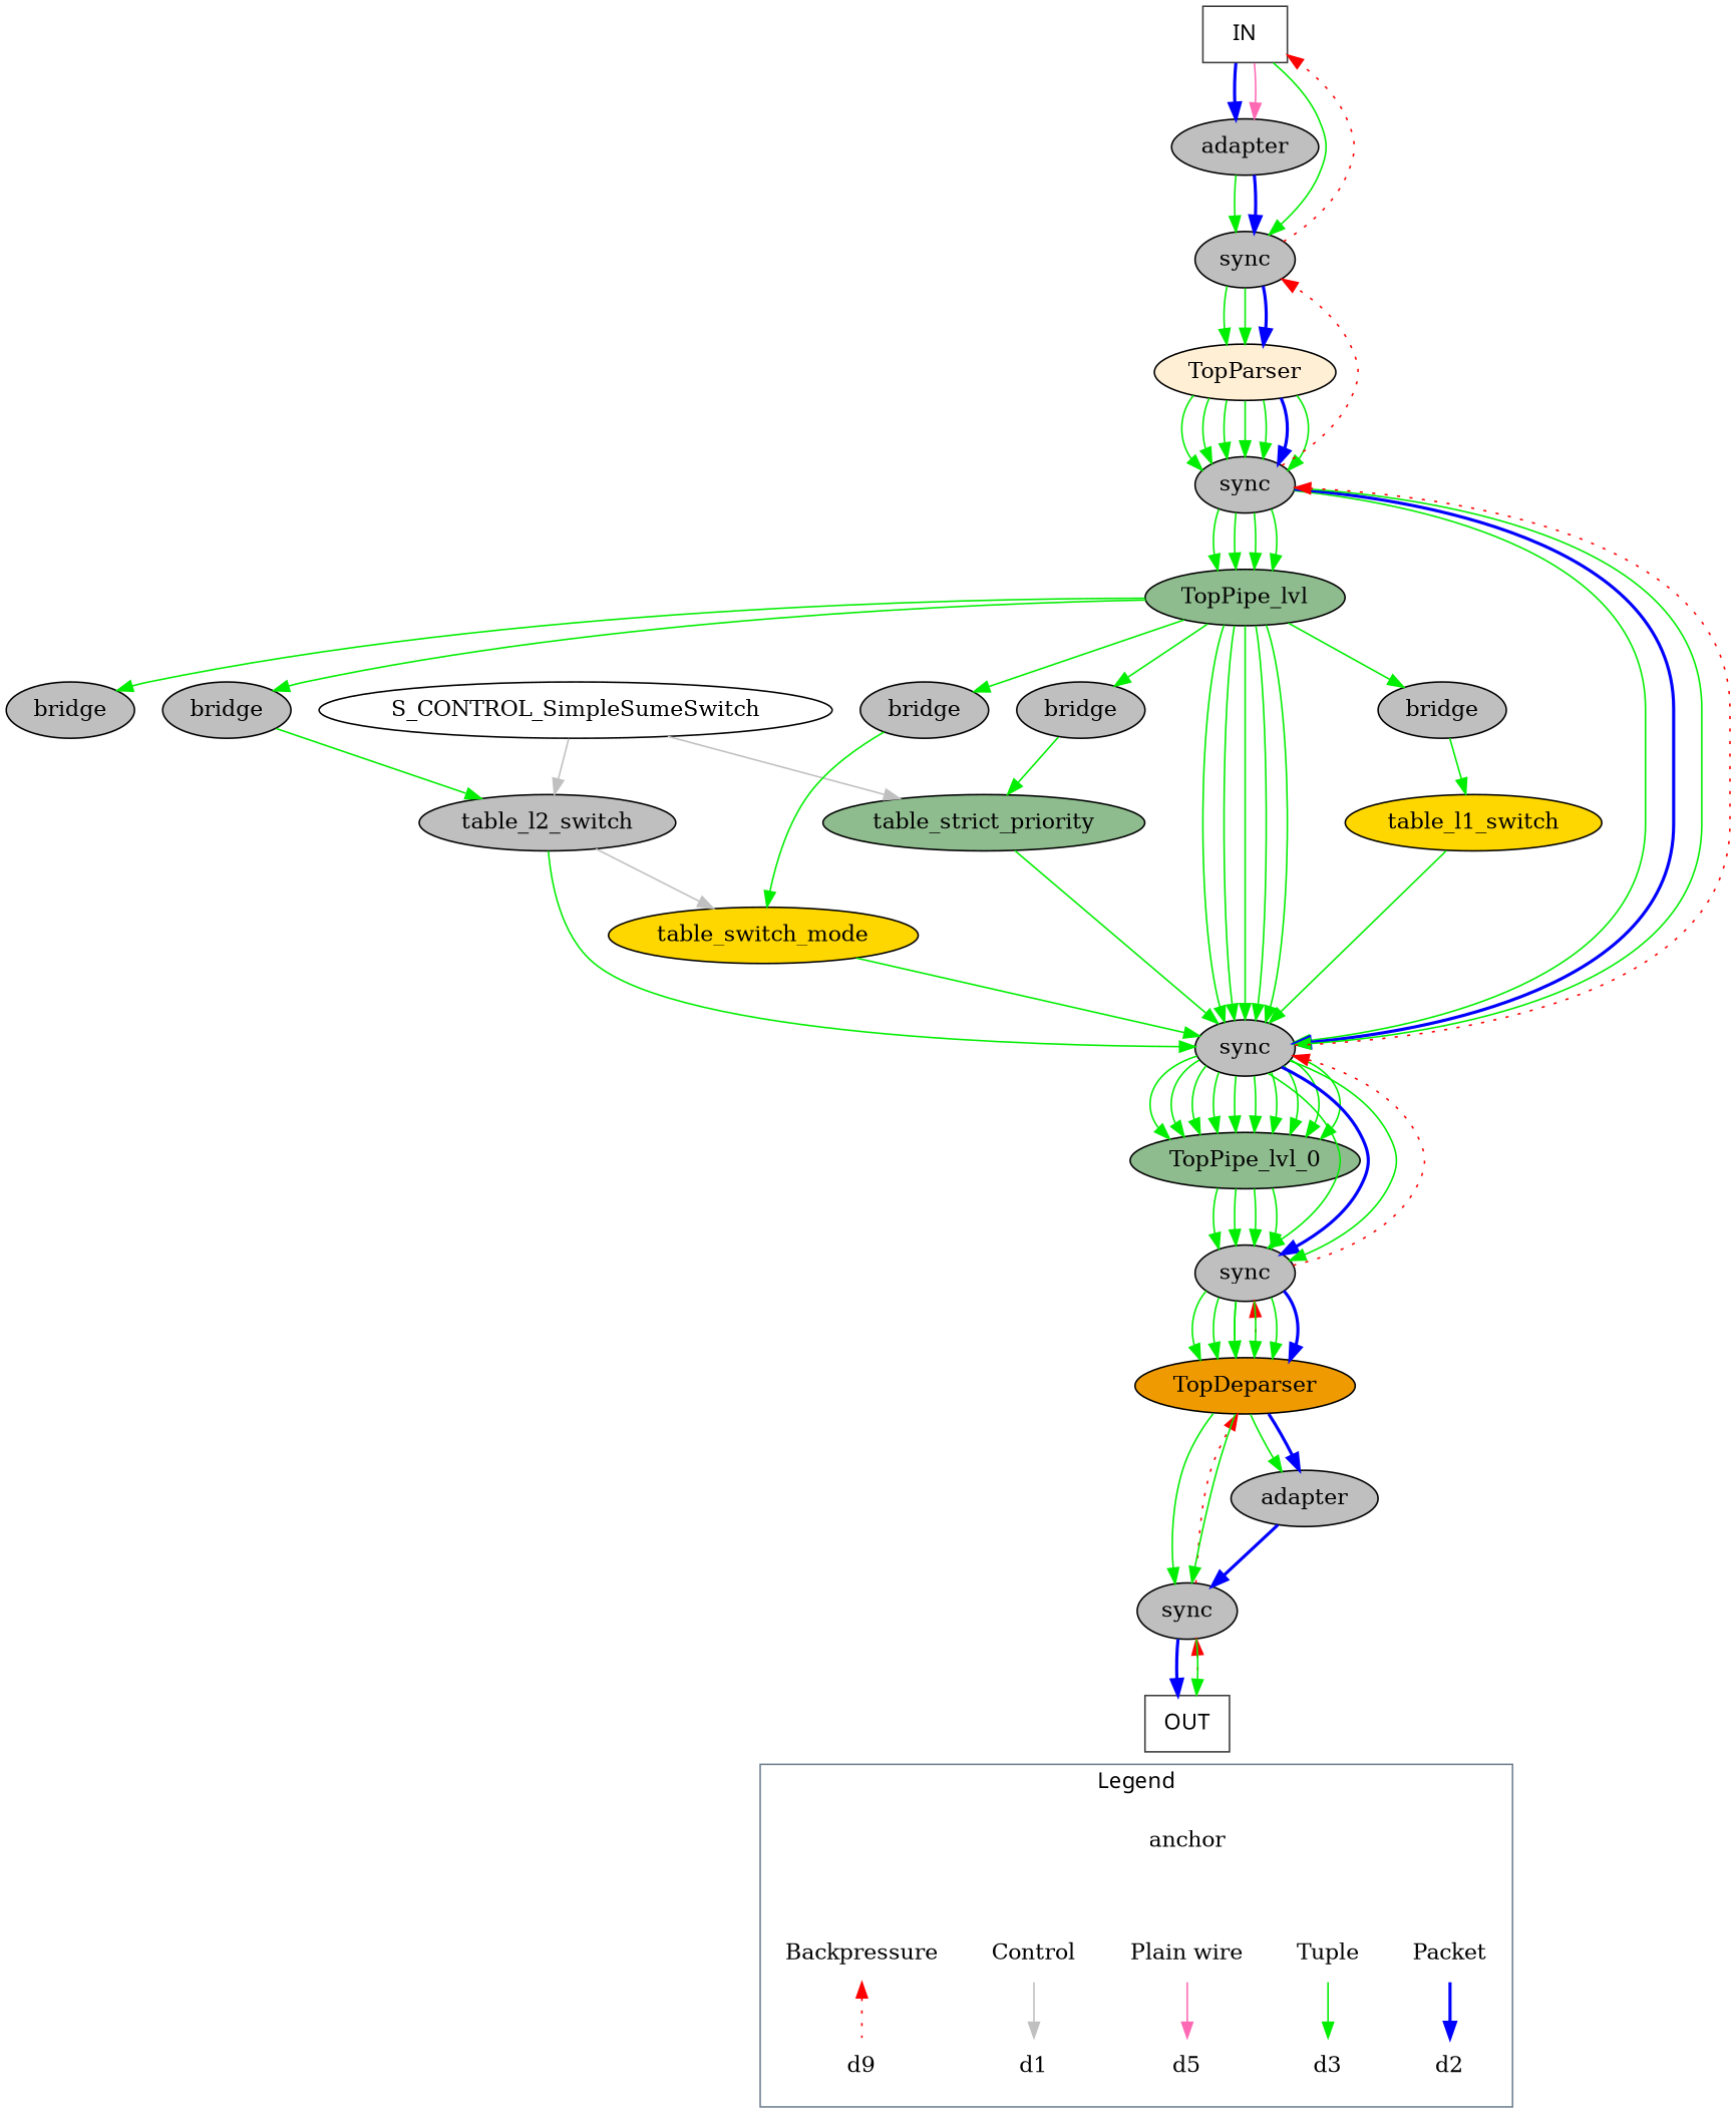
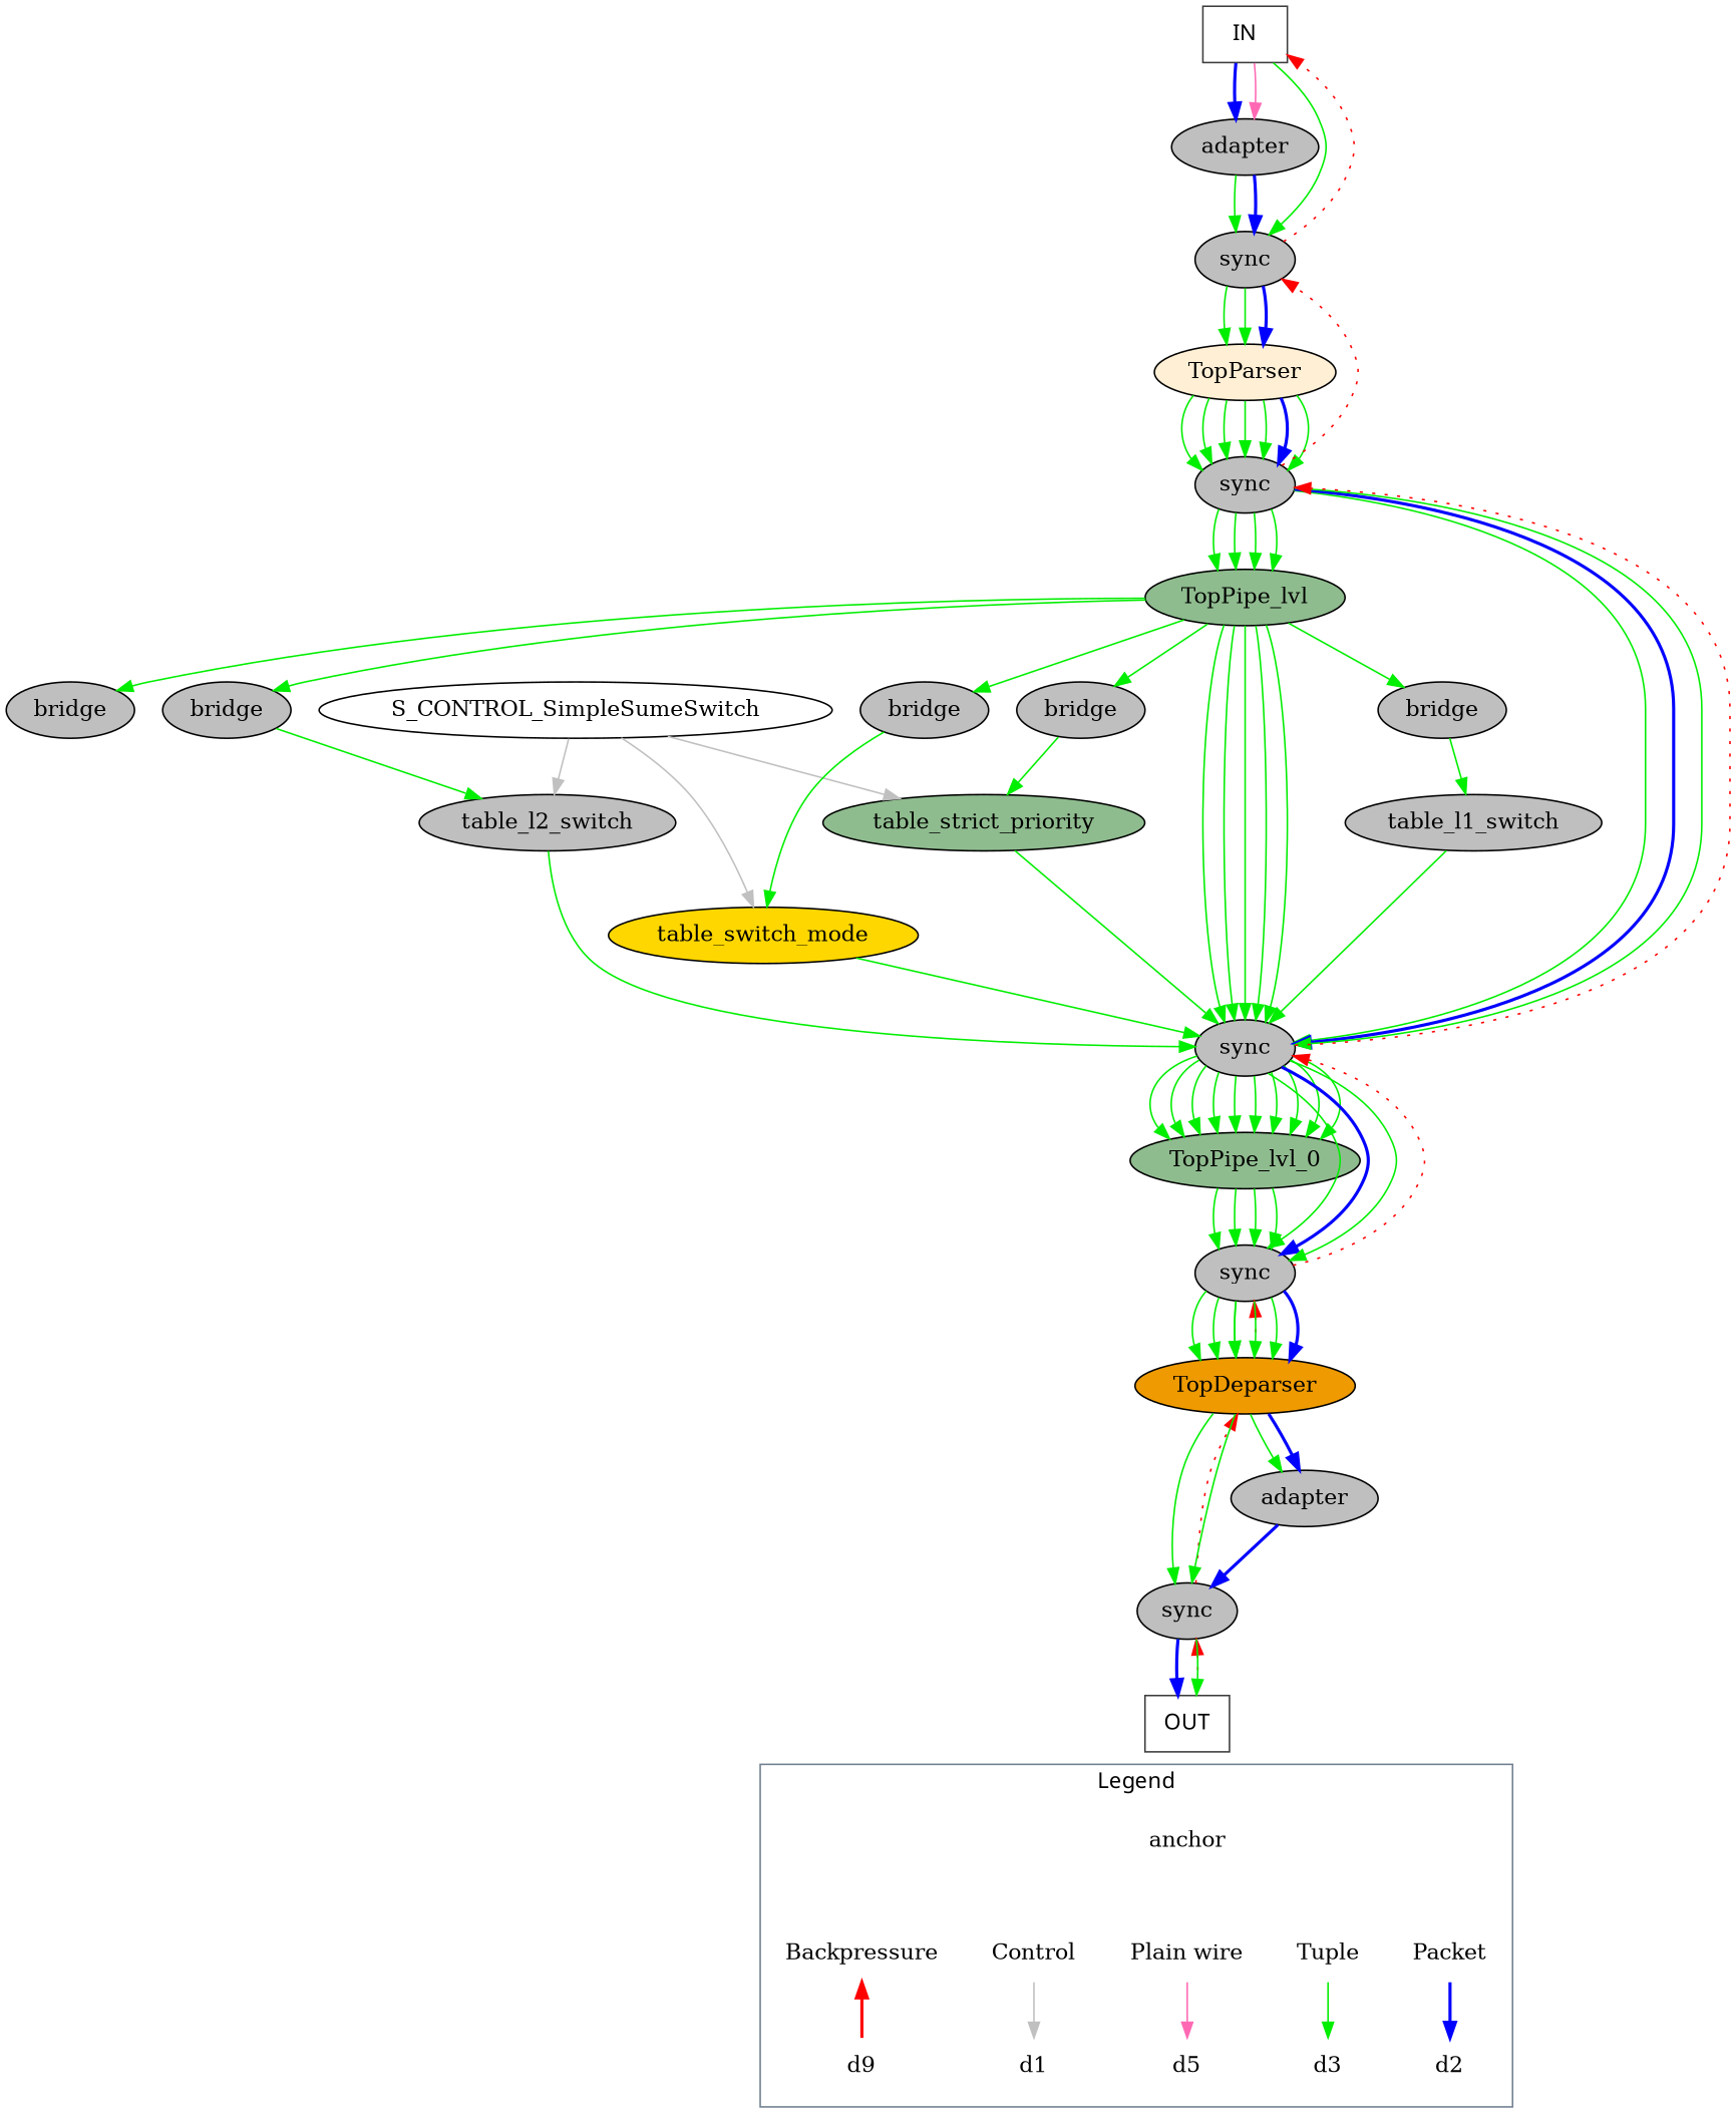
  digraph {
    rankdir=TB
    node [style=filled]
    edge [color=green2]
    n1 [label=Backpressure shape=plaintext style=""]
    n2 [label=d9 shape=plaintext style=""]
    n3 [label=Control shape=plaintext style=""]
    d1 [shape=plaintext style=""]
    n5 [label="Plain wire" shape=plaintext style=""]
    d5 [shape=plaintext style=""]
    n7 [label=Tuple shape=plaintext style=""]
    d3 [shape=plaintext style=""]
    n9 [label=Packet shape=plaintext style=""]
    d2 [shape=plaintext style=""]
    anchor [shape=plaintext style=""]
    n12 [color=gray24 fontname="times:italic" label=IN shape=box style=""]
    n13 [fillcolor=gray75 label=adapter]
    n14 [fillcolor=gray75 label=sync]
    TopParser [fillcolor=papayawhip]
    S_CONTROL_SimpleSumeSwitch [style=""]
    table_l2_switch [fillcolor=gray75]
    table_strict_priority [fillcolor=darkseagreen]
    table_switch_mode [fillcolor=gold]
    n20 [color=gray24 fontname="times:italic" label=OUT shape=box style=""]
    n21 [fillcolor=gray75 label=sync]
    TopDeparser [fillcolor=orange2]
    n23 [fillcolor=gray75 label=sync]
    TopPipe_lvl [fillcolor=darkseagreen]
    n25 [fillcolor=gray75 label=sync]
    n26 [fillcolor=gray75 label=bridge]
    n27 [fillcolor=gray75 label=bridge]
    n28 [fillcolor=gray75 label=bridge]
    n29 [fillcolor=gray75 label=bridge]
    n30 [fillcolor=gray75 label=bridge]
-   table_l1_switch [fillcolor=gold]
+   table_l1_switch [fillcolor=gray75]
    TopPipe_lvl_0 [fillcolor=darkseagreen]
    n33 [fillcolor=gray75 label=sync]
    n34 [fillcolor=gray75 label=adapter]
    subgraph cluster_1 {
      color=SlateGray
      fontname="times:bold"
      label=Legend
      n1
      n2
      n3
      d1
      n5
      d5
      n7
      d3
      n9
      d2
      anchor
    }
-   n1 -> n2 [color=red dir=back style=dotted]
+   n1 -> n2 [color=red dir=back style=bold]
    n3 -> d1 [color=gray]
    n5 -> d5 [color=hotpink]
    n7 -> d3
    n9 -> d2 [color=blue style=bold]
    anchor -> n1 [style=invis color=""]
    anchor -> n3 [style=invis color=""]
    anchor -> n5 [style=invis color=""]
    anchor -> n7 [style=invis color=""]
    anchor -> n9 [style=invis color=""]
    n12 -> n13 [color=blue style=bold]
    n12 -> n13 [color=hotpink]
    n12 -> n14
    n13 -> n14
    n13 -> n14 [color=blue style=bold]
    n14 -> n12 [color=red constraint=false style=dotted]
    n14 -> TopParser
    n14 -> TopParser
    n14 -> TopParser [color=blue style=bold]
    TopParser -> n23
    TopParser -> n23
    TopParser -> n23
    TopParser -> n23
    TopParser -> n23
    TopParser -> n23 [color=blue style=bold]
    TopParser -> n23
    S_CONTROL_SimpleSumeSwitch -> table_l2_switch [color=gray]
    S_CONTROL_SimpleSumeSwitch -> table_strict_priority [color=gray]
-   table_l2_switch -> table_switch_mode [color=gray]
+   S_CONTROL_SimpleSumeSwitch -> table_switch_mode [color=gray]
    table_l2_switch -> n25
    table_strict_priority -> n25
    table_switch_mode -> n25
    n20 -> anchor [style=invis color=""]
    n20 -> n21 [color=red constraint=false style=dotted]
    n21 -> n20
    n21 -> n20
    n21 -> n20 [color=blue style=bold]
    n21 -> TopDeparser [color=red constraint=false style=dotted]
    TopDeparser -> n21
    TopDeparser -> n21
    TopDeparser -> n33 [color=red constraint=false style=dotted]
    TopDeparser -> n34
    TopDeparser -> n34 [color=blue style=bold]
    n23 -> n14 [color=red constraint=false style=dotted]
    n23 -> TopPipe_lvl
    n23 -> TopPipe_lvl
    n23 -> TopPipe_lvl
    n23 -> TopPipe_lvl
    n23 -> n25
    n23 -> n25 [color=blue style=bold]
    n23 -> n25
    TopPipe_lvl -> n25
    TopPipe_lvl -> n25
    TopPipe_lvl -> n25
    TopPipe_lvl -> n25
    TopPipe_lvl -> n25
    TopPipe_lvl -> n26
    TopPipe_lvl -> n27
    TopPipe_lvl -> n28
    TopPipe_lvl -> n29
    TopPipe_lvl -> n30
    n25 -> n23 [color=red constraint=false style=dotted]
    n25 -> TopPipe_lvl_0
    n25 -> TopPipe_lvl_0
    n25 -> TopPipe_lvl_0
    n25 -> TopPipe_lvl_0
    n25 -> TopPipe_lvl_0
    n25 -> TopPipe_lvl_0
    n25 -> TopPipe_lvl_0
    n25 -> TopPipe_lvl_0
    n25 -> TopPipe_lvl_0
    n25 -> TopPipe_lvl_0
    n25 -> n33
    n25 -> n33 [color=blue style=bold]
    n25 -> n33
    n26 -> table_l2_switch
    n27 -> table_l1_switch
    n28 -> table_strict_priority
    n29 -> table_switch_mode
    table_l1_switch -> n25
    TopPipe_lvl_0 -> n33
    TopPipe_lvl_0 -> n33
    TopPipe_lvl_0 -> n33
    TopPipe_lvl_0 -> n33
    n33 -> TopDeparser
    n33 -> TopDeparser
    n33 -> TopDeparser
    n33 -> TopDeparser
    n33 -> TopDeparser
    n33 -> TopDeparser [color=blue style=bold]
    n33 -> TopDeparser
    n33 -> n25 [color=red constraint=false style=dotted]
    n34 -> n21 [color=blue style=bold]
  }
